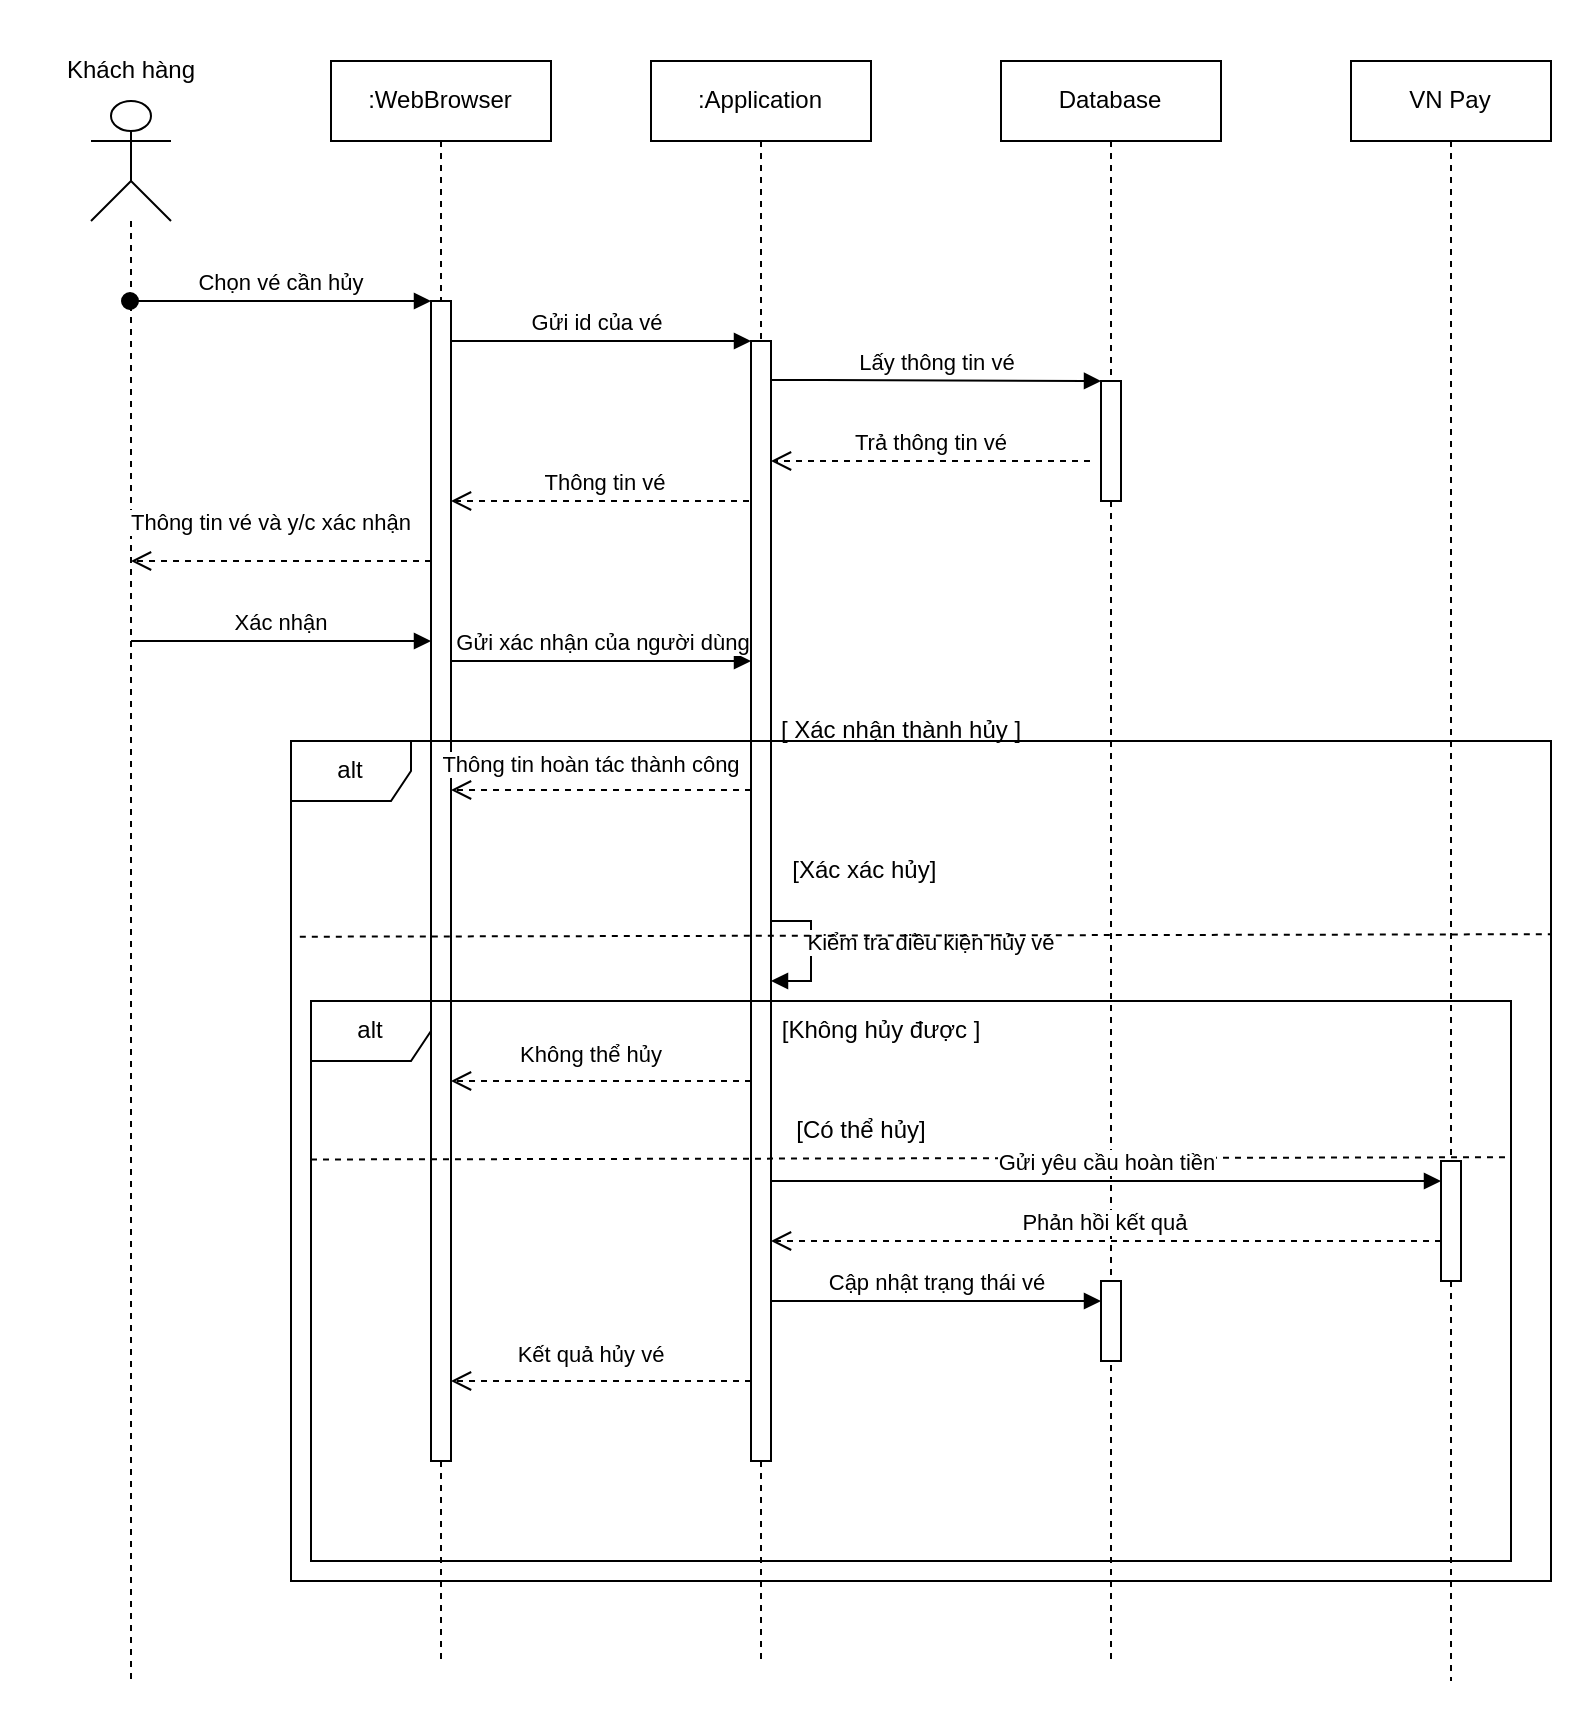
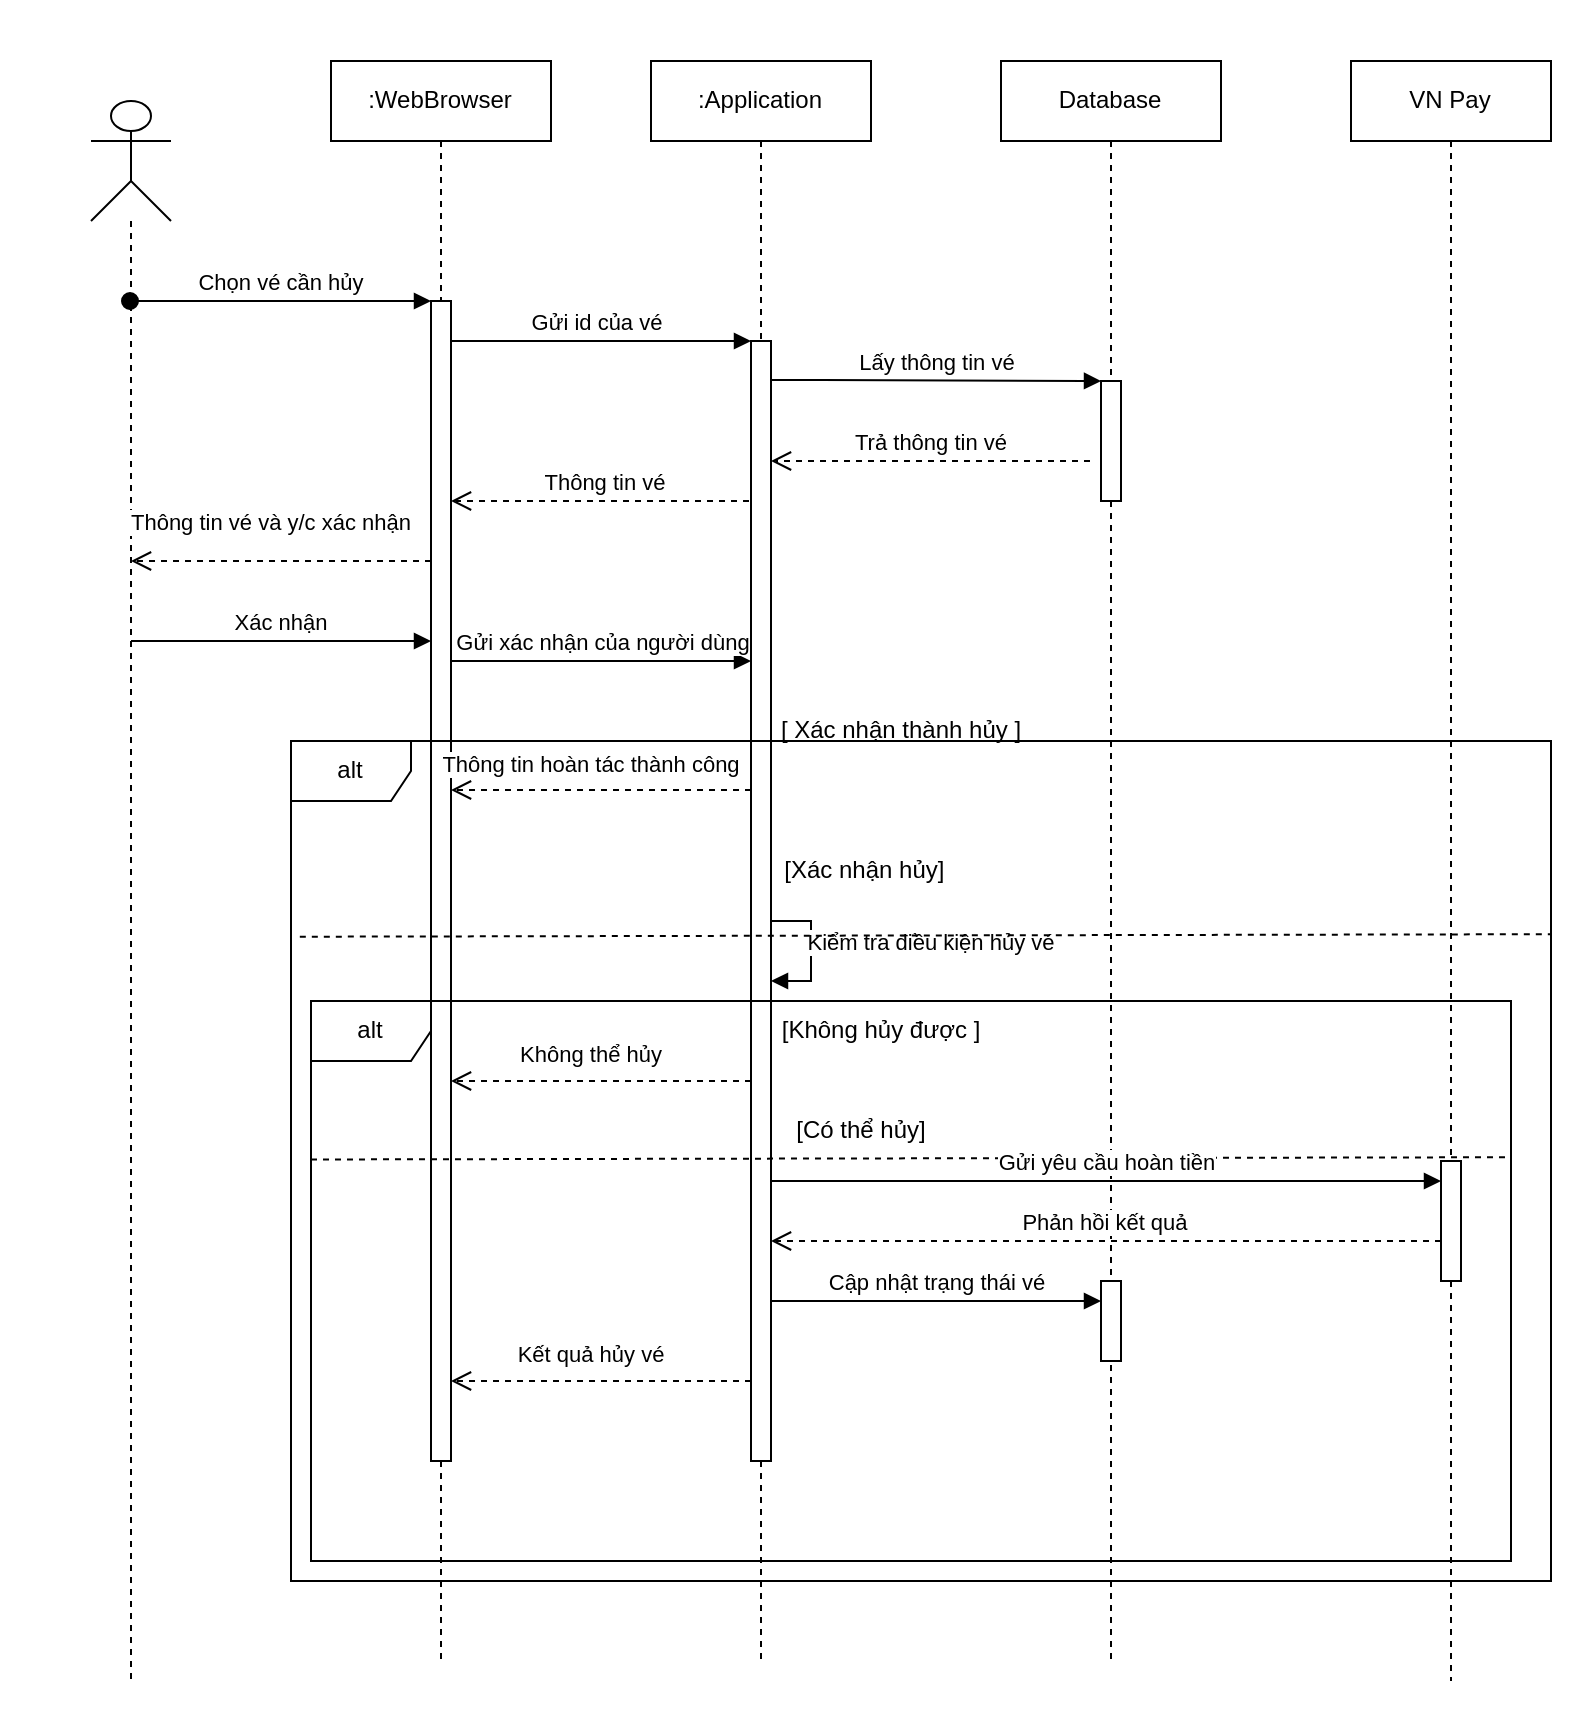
  <mxCell id="0" />
  <mxCell id="1" parent="0" />
  <mxCell id="2" value="" style="shape=umlLifeline;perimeter=lifelinePerimeter;whiteSpace=wrap;html=1;container=1;dropTarget=0;collapsible=0;recursiveResize=0;outlineConnect=0;portConstraint=eastwest;newEdgeStyle={&quot;curved&quot;:0,&quot;rounded&quot;:0};participant=umlActor;size=60;" parent="1" vertex="1"><mxGeometry x="45" y="50" width="40" height="790" as="geometry" /></mxCell>
  <mxCell id="3" value="Xác nhận" style="html=1;verticalAlign=bottom;endArrow=block;curved=0;rounded=0;" parent="1" edge="1"><mxGeometry width="80" relative="1" as="geometry"><mxPoint x="65" y="320" as="sourcePoint" /><mxPoint x="215" y="320" as="targetPoint" /><Array as="points"><mxPoint x="120" y="320" /></Array></mxGeometry></mxCell>
  <mxCell id="4" value="Lấy thông tin vé" style="html=1;verticalAlign=bottom;endArrow=block;curved=0;rounded=0;" parent="1" edge="1" target="17"><mxGeometry width="80" relative="1" as="geometry"><mxPoint x="385" y="189.5" as="sourcePoint" /><mxPoint x="555" y="190" as="targetPoint" /><Array as="points"><mxPoint x="410" y="189.5" /></Array><mxPoint as="offset" /></mxGeometry></mxCell>
  <mxCell id="5" value="Kiểm tra điều kiện hủy vé" style="html=1;verticalAlign=bottom;endArrow=block;curved=0;rounded=0;" parent="1" edge="1"><mxGeometry x="0.143" y="60" width="80" relative="1" as="geometry"><mxPoint x="385" y="460" as="sourcePoint" /><mxPoint x="385" y="490" as="targetPoint" /><mxPoint as="offset" /><Array as="points"><mxPoint x="405" y="460" /><mxPoint x="405" y="490" /></Array></mxGeometry></mxCell>
  <mxCell id="6" value="Gửi id của vé" style="html=1;verticalAlign=bottom;endArrow=block;curved=0;rounded=0;" parent="1" source="12" edge="1"><mxGeometry width="80" relative="1" as="geometry"><mxPoint x="221" y="170" as="sourcePoint" /><mxPoint x="375" y="170" as="targetPoint" /><Array as="points"><mxPoint x="295" y="170" /></Array></mxGeometry></mxCell>
  <mxCell id="7" value="Gửi xác nhận của người dùng" style="html=1;verticalAlign=bottom;endArrow=block;curved=0;rounded=0;" parent="1" edge="1"><mxGeometry width="80" relative="1" as="geometry"><mxPoint x="225.5" y="330" as="sourcePoint" /><mxPoint x="375" y="330" as="targetPoint" /></mxGeometry></mxCell>
  <mxCell id="8" value="Trả thông tin vé" style="html=1;verticalAlign=bottom;endArrow=open;dashed=1;endSize=8;curved=0;rounded=0;" parent="1" edge="1" target="15"><mxGeometry relative="1" as="geometry"><mxPoint x="544.5" y="230" as="sourcePoint" /><mxPoint x="380" y="230" as="targetPoint" /><Array as="points"><mxPoint x="445" y="230" /></Array></mxGeometry></mxCell>
  <mxCell id="9" value="Thông tin vé" style="html=1;verticalAlign=bottom;endArrow=open;dashed=1;endSize=8;curved=0;rounded=0;" parent="1" edge="1" target="13"><mxGeometry relative="1" as="geometry"><mxPoint x="380" y="250" as="sourcePoint" /><mxPoint x="220" y="250" as="targetPoint" /><Array as="points" /></mxGeometry></mxCell>
- <mxCell id="10" value="Khách hàng" style="text;html=1;align=center;verticalAlign=middle;resizable=0;points=[];autosize=1;strokeColor=none;fillColor=none;" parent="1" vertex="1"><mxGeometry x="20" y="20" width="90" height="30" as="geometry" /></mxCell>
  <mxCell id="11" value="Chọn vé cần hủy" style="html=1;verticalAlign=bottom;startArrow=oval;startFill=1;endArrow=block;startSize=8;curved=0;rounded=0;entryX=0;entryY=0;entryDx=0;entryDy=0;entryPerimeter=0;" edge="1" parent="1" source="2" target="13"><mxGeometry width="60" relative="1" as="geometry"><mxPoint x="75" y="150" as="sourcePoint" /><mxPoint x="220" y="150" as="targetPoint" /><Array as="points"><mxPoint x="205" y="150" /></Array><mxPoint as="offset" /></mxGeometry></mxCell>
  <mxCell id="12" value=":WebBrowser" style="shape=umlLifeline;perimeter=lifelinePerimeter;whiteSpace=wrap;html=1;container=1;dropTarget=0;collapsible=0;recursiveResize=0;outlineConnect=0;portConstraint=eastwest;newEdgeStyle={&quot;curved&quot;:0,&quot;rounded&quot;:0};" vertex="1" parent="1"><mxGeometry x="165" y="30" width="110" height="800" as="geometry" /></mxCell>
  <mxCell id="13" value="" style="html=1;points=[[0,0,0,0,5],[0,1,0,0,-5],[1,0,0,0,5],[1,1,0,0,-5]];perimeter=orthogonalPerimeter;outlineConnect=0;targetShapes=umlLifeline;portConstraint=eastwest;newEdgeStyle={&quot;curved&quot;:0,&quot;rounded&quot;:0};" vertex="1" parent="12"><mxGeometry x="50" y="120" width="10" height="580" as="geometry" /></mxCell>
  <mxCell id="14" value=":Application" style="shape=umlLifeline;perimeter=lifelinePerimeter;whiteSpace=wrap;html=1;container=1;dropTarget=0;collapsible=0;recursiveResize=0;outlineConnect=0;portConstraint=eastwest;newEdgeStyle={&quot;curved&quot;:0,&quot;rounded&quot;:0};" vertex="1" parent="1"><mxGeometry x="325" y="30" width="110" height="800" as="geometry" /></mxCell>
  <mxCell id="15" value="" style="html=1;points=[[0,0,0,0,5],[0,1,0,0,-5],[1,0,0,0,5],[1,1,0,0,-5]];perimeter=orthogonalPerimeter;outlineConnect=0;targetShapes=umlLifeline;portConstraint=eastwest;newEdgeStyle={&quot;curved&quot;:0,&quot;rounded&quot;:0};" vertex="1" parent="14"><mxGeometry x="50" y="140" width="10" height="560" as="geometry" /></mxCell>
  <mxCell id="16" value="Database" style="shape=umlLifeline;perimeter=lifelinePerimeter;whiteSpace=wrap;html=1;container=1;dropTarget=0;collapsible=0;recursiveResize=0;outlineConnect=0;portConstraint=eastwest;newEdgeStyle={&quot;edgeStyle&quot;:&quot;elbowEdgeStyle&quot;,&quot;elbow&quot;:&quot;vertical&quot;,&quot;curved&quot;:0,&quot;rounded&quot;:0};" vertex="1" parent="1"><mxGeometry x="500" y="30" width="110" height="800" as="geometry" /></mxCell>
  <mxCell id="17" value="" style="html=1;points=[[0,0,0,0,5],[0,1,0,0,-5],[1,0,0,0,5],[1,1,0,0,-5]];perimeter=orthogonalPerimeter;outlineConnect=0;targetShapes=umlLifeline;portConstraint=eastwest;newEdgeStyle={&quot;curved&quot;:0,&quot;rounded&quot;:0};direction=west;" vertex="1" parent="16"><mxGeometry x="50" y="160" width="10" height="60" as="geometry" /></mxCell>
  <mxCell id="18" value="" style="html=1;points=[[0,0,0,0,5],[0,1,0,0,-5],[1,0,0,0,5],[1,1,0,0,-5]];perimeter=orthogonalPerimeter;outlineConnect=0;targetShapes=umlLifeline;portConstraint=eastwest;newEdgeStyle={&quot;curved&quot;:0,&quot;rounded&quot;:0};" vertex="1" parent="16"><mxGeometry x="50" y="610" width="10" height="40" as="geometry" /></mxCell>
  <mxCell id="19" value="Thông tin vé và y/c xác nhận" style="html=1;verticalAlign=bottom;endArrow=open;dashed=1;endSize=8;curved=0;rounded=0;" edge="1" parent="1"><mxGeometry x="0.067" y="-10" relative="1" as="geometry"><mxPoint x="215" y="280" as="sourcePoint" /><mxPoint x="65" y="280" as="targetPoint" /><Array as="points"><mxPoint x="135" y="280" /></Array><mxPoint as="offset" /></mxGeometry></mxCell>
  <mxCell id="20" value="alt" style="shape=umlFrame;whiteSpace=wrap;html=1;pointerEvents=0;" vertex="1" parent="1"><mxGeometry x="145" y="370" width="630" height="420" as="geometry" /></mxCell>
  <mxCell id="21" value="Thông tin hoàn tác thành công" style="html=1;verticalAlign=bottom;endArrow=open;dashed=1;endSize=8;curved=0;rounded=0;" edge="1" parent="1"><mxGeometry x="0.067" y="-4" relative="1" as="geometry"><mxPoint x="375" y="394.5" as="sourcePoint" /><mxPoint x="225" y="394.5" as="targetPoint" /><Array as="points" /><mxPoint as="offset" /></mxGeometry></mxCell>
  <mxCell id="22" value="[ Xác nhận thành hủy ]" style="text;html=1;align=center;verticalAlign=middle;resizable=0;points=[];autosize=1;strokeColor=none;fillColor=none;" vertex="1" parent="1"><mxGeometry x="375" y="350" width="150" height="30" as="geometry" /></mxCell>
- <mxCell id="23" value="&amp;nbsp;[Xác xác hủy]" style="text;html=1;align=center;verticalAlign=middle;resizable=0;points=[];autosize=1;strokeColor=none;fillColor=none;" vertex="1" parent="1"><mxGeometry x="375" y="420" width="110" height="30" as="geometry" /></mxCell>
+ <mxCell id="23" value="&amp;nbsp;[Xác nhận hủy]" style="text;html=1;align=center;verticalAlign=middle;resizable=0;points=[];autosize=1;strokeColor=none;fillColor=none;" vertex="1" parent="1"><mxGeometry x="375" y="420" width="110" height="30" as="geometry" /></mxCell>
  <mxCell id="24" value="alt" style="shape=umlFrame;whiteSpace=wrap;html=1;pointerEvents=0;" vertex="1" parent="1"><mxGeometry x="155" y="500" width="600" height="280" as="geometry" /></mxCell>
  <mxCell id="25" value="Không thể hủy" style="html=1;verticalAlign=bottom;endArrow=open;dashed=1;endSize=8;curved=0;rounded=0;" edge="1" parent="1"><mxGeometry x="0.067" y="-4" relative="1" as="geometry"><mxPoint x="375" y="540" as="sourcePoint" /><mxPoint x="225" y="540" as="targetPoint" /><Array as="points" /><mxPoint as="offset" /></mxGeometry></mxCell>
  <mxCell id="26" value="[Không hủy được ]" style="text;html=1;align=center;verticalAlign=middle;resizable=0;points=[];autosize=1;strokeColor=none;fillColor=none;" vertex="1" parent="1"><mxGeometry x="380" y="500" width="120" height="30" as="geometry" /></mxCell>
  <mxCell id="27" value="" style="endArrow=none;dashed=1;html=1;rounded=0;exitX=0.007;exitY=0.233;exitDx=0;exitDy=0;exitPerimeter=0;entryX=1;entryY=0.23;entryDx=0;entryDy=0;entryPerimeter=0;" edge="1" parent="1" source="20" target="20"><mxGeometry width="50" height="50" relative="1" as="geometry"><mxPoint x="355" y="470" as="sourcePoint" /><mxPoint x="405" y="420" as="targetPoint" /></mxGeometry></mxCell>
  <mxCell id="28" value="" style="endArrow=none;dashed=1;html=1;rounded=0;exitX=0;exitY=0.283;exitDx=0;exitDy=0;exitPerimeter=0;entryX=0.999;entryY=0.279;entryDx=0;entryDy=0;entryPerimeter=0;" edge="1" parent="1" source="24" target="24"><mxGeometry width="50" height="50" relative="1" as="geometry"><mxPoint x="355" y="470" as="sourcePoint" /><mxPoint x="405" y="420" as="targetPoint" /></mxGeometry></mxCell>
  <mxCell id="29" value="[Có thể hủy]" style="text;html=1;align=center;verticalAlign=middle;resizable=0;points=[];autosize=1;strokeColor=none;fillColor=none;" vertex="1" parent="1"><mxGeometry x="385" y="550" width="90" height="30" as="geometry" /></mxCell>
  <mxCell id="30" value="VN Pay" style="shape=umlLifeline;perimeter=lifelinePerimeter;whiteSpace=wrap;html=1;container=1;dropTarget=0;collapsible=0;recursiveResize=0;outlineConnect=0;portConstraint=eastwest;newEdgeStyle={&quot;curved&quot;:0,&quot;rounded&quot;:0};" vertex="1" parent="1"><mxGeometry x="675" y="30" width="100" height="810" as="geometry" /></mxCell>
  <mxCell id="31" value="" style="html=1;points=[[0,0,0,0,5],[0,1,0,0,-5],[1,0,0,0,5],[1,1,0,0,-5]];perimeter=orthogonalPerimeter;outlineConnect=0;targetShapes=umlLifeline;portConstraint=eastwest;newEdgeStyle={&quot;curved&quot;:0,&quot;rounded&quot;:0};" vertex="1" parent="30"><mxGeometry x="45" y="550" width="10" height="60" as="geometry" /></mxCell>
  <mxCell id="32" value="Gửi yêu cầu hoàn tiền" style="html=1;verticalAlign=bottom;endArrow=block;curved=0;rounded=0;" edge="1" parent="1" target="31"><mxGeometry width="80" relative="1" as="geometry"><mxPoint x="385" y="590" as="sourcePoint" /><mxPoint x="715" y="590" as="targetPoint" /><Array as="points"><mxPoint x="440" y="590" /></Array></mxGeometry></mxCell>
  <mxCell id="33" value="Phản hồi kết quả" style="html=1;verticalAlign=bottom;endArrow=open;dashed=1;endSize=8;curved=0;rounded=0;" edge="1" parent="1" source="31" target="15"><mxGeometry relative="1" as="geometry"><mxPoint x="634.5" y="620" as="sourcePoint" /><mxPoint x="475" y="620" as="targetPoint" /><Array as="points"><mxPoint x="535" y="620" /></Array></mxGeometry></mxCell>
  <mxCell id="34" value="Cập nhật trạng thái vé" style="html=1;verticalAlign=bottom;endArrow=block;curved=0;rounded=0;" edge="1" parent="1" target="18"><mxGeometry width="80" relative="1" as="geometry"><mxPoint x="385" y="650" as="sourcePoint" /><mxPoint x="535" y="650" as="targetPoint" /><Array as="points"><mxPoint x="440" y="650" /></Array></mxGeometry></mxCell>
  <mxCell id="35" value="Kết quả hủy vé" style="html=1;verticalAlign=bottom;endArrow=open;dashed=1;endSize=8;curved=0;rounded=0;" edge="1" parent="1"><mxGeometry x="0.067" y="-4" relative="1" as="geometry"><mxPoint x="375" y="690" as="sourcePoint" /><mxPoint x="225" y="690" as="targetPoint" /><Array as="points"><mxPoint x="295" y="690" /></Array><mxPoint as="offset" /></mxGeometry></mxCell>
